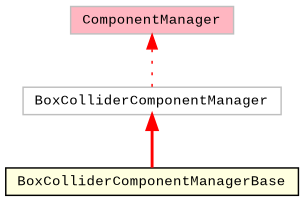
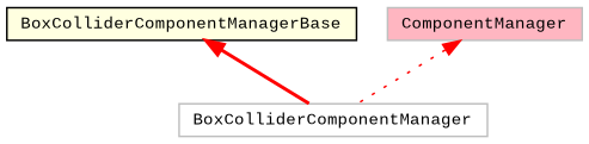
  digraph {
    fontname="Liberation Mono"
    node [color=grey75 fontname="Liberation Mono" fontsize=10 shape=record style=filled]
    edge [color=red dir=back fontname="Liberation Mono" fontsize=10 labelfontname=Helvetica labelfontsize=10]
    n1 [color=black fillcolor=lightyellow fontcolor=black height=0.2 label=BoxColliderComponentManagerBase width=0.4]
    n2 [fillcolor=white height=0.2 label=BoxColliderComponentManager width=0.4]
    n3 [fillcolor=lightpink height=0.2 label=ComponentManager width=0.4]
-   n2 -> n1 [style=bold]
+   n1 -> n2 [style=bold]
    n3 -> n2 [style=dotted]
  }
